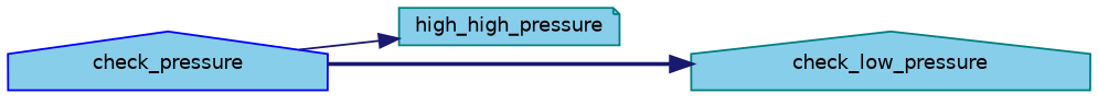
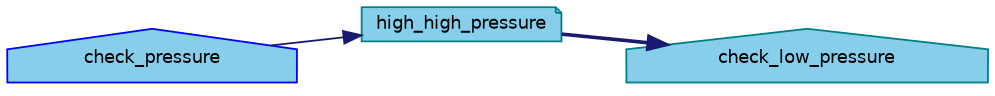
  digraph {
    rankdir=LR
    node [color=teal fillcolor=skyblue fontname=Helvetica fontsize=10 shape=house style=filled]
    edge [color=midnightblue fontname=Helvetica fontsize=10 labelfontname=Helvetica labelfontsize=10]
    n1 [color=blue fontcolor=black height=0.2 label=check_pressure width=0.4]
    n2 [height=0.2 label=high_high_pressure shape=note width=0.4]
    n3 [height=0.2 label=check_low_pressure width=0.4]
    n1 -> n2 [style=solid]
-   n1 -> n3 [style=bold]
+   n2 -> n3 [style=bold]
  }
